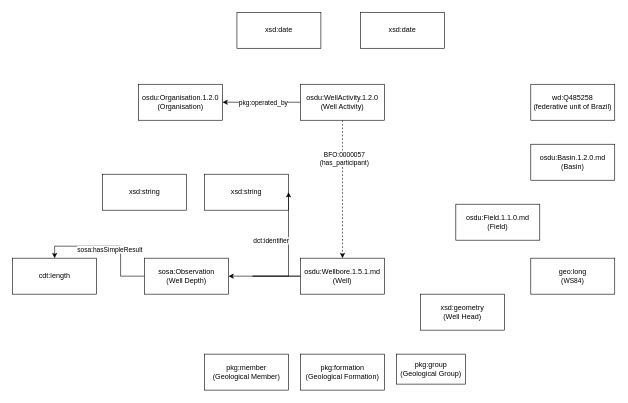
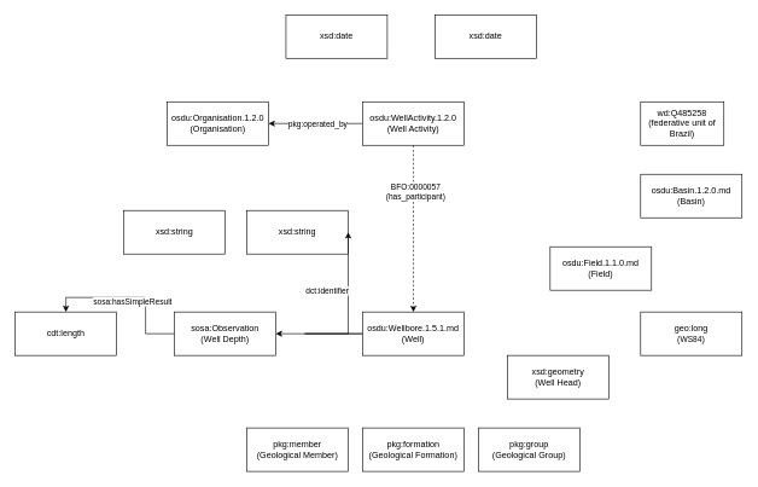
  <mxCell id="0" />
  <mxCell id="1" parent="0" />
  <mxCell id="2" style="edgeStyle=orthogonalEdgeStyle;rounded=0;orthogonalLoop=1;jettySize=auto;html=1;entryX=0.5;entryY=0;entryDx=0;entryDy=0;dashed=1;" edge="1" parent="1" source="6" target="26"><mxGeometry relative="1" as="geometry" /></mxCell>
  <mxCell id="3" value="BFO:0000057&lt;div&gt;(has_participant)&lt;/div&gt;" style="edgeLabel;html=1;align=center;verticalAlign=middle;resizable=0;points=[];" vertex="1" connectable="0" parent="2"><mxGeometry x="-0.027" y="-1" relative="1" as="geometry"><mxPoint x="3" y="-49" as="offset" /></mxGeometry></mxCell>
  <mxCell id="4" style="edgeStyle=orthogonalEdgeStyle;rounded=0;orthogonalLoop=1;jettySize=auto;html=1;entryX=1;entryY=0.5;entryDx=0;entryDy=0;" edge="1" parent="1" source="6" target="8"><mxGeometry relative="1" as="geometry" /></mxCell>
  <mxCell id="5" value="pkg:operated_by" style="edgeLabel;html=1;align=center;verticalAlign=middle;resizable=0;points=[];" vertex="1" connectable="0" parent="4"><mxGeometry x="-0.011" y="4" relative="1" as="geometry"><mxPoint x="1" y="-4" as="offset" /></mxGeometry></mxCell>
  <mxCell id="6" value="&lt;div&gt;osdu:WellActivity.1.2.0&lt;/div&gt;(Well Activity)" style="rounded=0;whiteSpace=wrap;html=1;" parent="1" vertex="1"><mxGeometry x="500" y="140" width="140" height="60" as="geometry" /></mxCell>
- <mxCell id="7" value="&lt;div&gt;wd:Q485258&lt;/div&gt;&lt;div&gt;(federative unit of Brazil)&lt;/div&gt;" style="rounded=0;whiteSpace=wrap;html=1;" parent="1" vertex="1"><mxGeometry x="884" y="140" width="140" height="60" as="geometry" /></mxCell>
+ <mxCell id="7" value="&lt;div&gt;wd:Q485258&lt;/div&gt;&lt;div&gt;(federative unit of Brazil)&lt;/div&gt;" style="rounded=0;whiteSpace=wrap;html=1;" parent="1" vertex="1"><mxGeometry x="884" y="140" width="115" height="60" as="geometry" /></mxCell>
  <mxCell id="8" value="&lt;div&gt;osdu:Organisation.1.2.0&lt;/div&gt;(Organisation)" style="rounded=0;whiteSpace=wrap;html=1;" parent="1" vertex="1"><mxGeometry x="230" y="140" width="140" height="60" as="geometry" /></mxCell>
  <mxCell id="9" value="osdu:Basin.1.2.0.md&lt;div&gt;(Basin)&lt;/div&gt;" style="rounded=0;whiteSpace=wrap;html=1;" parent="1" vertex="1"><mxGeometry x="884" y="240" width="140" height="60" as="geometry" /></mxCell>
  <mxCell id="10" value="osdu:Field.1.1.0.md&lt;div&gt;&lt;span style=&quot;background-color: transparent; color: light-dark(rgb(0, 0, 0), rgb(255, 255, 255));&quot;&gt;(Field)&lt;/span&gt;&lt;/div&gt;" style="rounded=0;whiteSpace=wrap;html=1;" parent="1" vertex="1"><mxGeometry x="759" y="340" width="140" height="60" as="geometry" /></mxCell>
  <mxCell id="11" value="xsd:geometry&lt;div&gt;(Well Head)&lt;/div&gt;" style="rounded=0;whiteSpace=wrap;html=1;" parent="1" vertex="1"><mxGeometry x="700" y="490" width="140" height="60" as="geometry" /></mxCell>
  <mxCell id="12" value="pkg:formation&lt;div&gt;(Geological Formation)&lt;/div&gt;" style="rounded=0;whiteSpace=wrap;html=1;" parent="1" vertex="1"><mxGeometry x="500" y="590" width="140" height="60" as="geometry" /></mxCell>
- <mxCell id="13" value="pkg:group&lt;div&gt;(Geological Group)&lt;/div&gt;" style="rounded=0;whiteSpace=wrap;html=1;" parent="1" vertex="1"><mxGeometry x="660" y="590" width="115" height="50" as="geometry" /></mxCell>
+ <mxCell id="13" value="pkg:group&lt;div&gt;(Geological Group)&lt;/div&gt;" style="rounded=0;whiteSpace=wrap;html=1;" parent="1" vertex="1"><mxGeometry x="660" y="590" width="140" height="60" as="geometry" /></mxCell>
  <mxCell id="14" value="pkg:member&lt;div&gt;(Geological Member)&lt;/div&gt;" style="rounded=0;whiteSpace=wrap;html=1;" parent="1" vertex="1"><mxGeometry x="340" y="590" width="140" height="60" as="geometry" /></mxCell>
  <mxCell id="15" value="geo:long&lt;div&gt;(&lt;span style=&quot;font-size: 11px; text-wrap-mode: nowrap; background-color: rgb(255, 255, 255);&quot;&gt;WS84&lt;/span&gt;)&lt;/div&gt;" style="rounded=0;whiteSpace=wrap;html=1;" parent="1" vertex="1"><mxGeometry x="884" y="430" width="140" height="60" as="geometry" /></mxCell>
  <mxCell id="16" value="xsd:string" style="rounded=0;whiteSpace=wrap;html=1;" parent="1" vertex="1"><mxGeometry x="340" y="290" width="140" height="60" as="geometry" /></mxCell>
  <mxCell id="17" value="xsd:date" style="rounded=0;whiteSpace=wrap;html=1;" parent="1" vertex="1"><mxGeometry x="394" y="20" width="140" height="60" as="geometry" /></mxCell>
  <mxCell id="18" value="xsd:date" style="rounded=0;whiteSpace=wrap;html=1;" parent="1" vertex="1"><mxGeometry x="600" y="20" width="140" height="60" as="geometry" /></mxCell>
  <mxCell id="19" style="edgeStyle=orthogonalEdgeStyle;rounded=0;orthogonalLoop=1;jettySize=auto;html=1;entryX=0.5;entryY=0;entryDx=0;entryDy=0;" edge="1" parent="1" source="21" target="22"><mxGeometry relative="1" as="geometry" /></mxCell>
  <mxCell id="20" value="sosa:hasSimpleResult" style="edgeLabel;html=1;align=center;verticalAlign=middle;resizable=0;points=[];" vertex="1" connectable="0" parent="19"><mxGeometry x="-0.008" y="5" relative="1" as="geometry"><mxPoint as="offset" /></mxGeometry></mxCell>
  <mxCell id="21" value="sosa:Observation&lt;div&gt;(Well Depth)&lt;/div&gt;" style="rounded=0;whiteSpace=wrap;html=1;" parent="1" vertex="1"><mxGeometry x="240" y="430" width="140" height="60" as="geometry" /></mxCell>
  <mxCell id="22" value="cdt:length" style="rounded=0;whiteSpace=wrap;html=1;" parent="1" vertex="1"><mxGeometry x="20" y="430" width="140" height="60" as="geometry" /></mxCell>
  <mxCell id="23" style="edgeStyle=orthogonalEdgeStyle;rounded=0;orthogonalLoop=1;jettySize=auto;html=1;entryX=1;entryY=0.5;entryDx=0;entryDy=0;exitX=0;exitY=0.5;exitDx=0;exitDy=0;" edge="1" parent="1" source="26" target="16"><mxGeometry relative="1" as="geometry"><Array as="points"><mxPoint x="420" y="460" /><mxPoint x="420" y="460" /></Array></mxGeometry></mxCell>
  <mxCell id="24" value="dct:identifier" style="edgeLabel;html=1;align=center;verticalAlign=middle;resizable=0;points=[];" vertex="1" connectable="0" parent="23"><mxGeometry x="0.213" y="-3" relative="1" as="geometry"><mxPoint x="-33" y="-30" as="offset" /></mxGeometry></mxCell>
  <mxCell id="25" style="edgeStyle=orthogonalEdgeStyle;rounded=0;orthogonalLoop=1;jettySize=auto;html=1;entryX=1;entryY=0.5;entryDx=0;entryDy=0;" edge="1" parent="1" source="26" target="21"><mxGeometry relative="1" as="geometry" /></mxCell>
  <mxCell id="26" value="osdu:Wellbore.1.5.1.md&lt;div&gt;(Well)&lt;/div&gt;" style="rounded=0;whiteSpace=wrap;html=1;" vertex="1" parent="1"><mxGeometry x="500" y="430" width="140" height="60" as="geometry" /></mxCell>
  <mxCell id="27" value="xsd:string" style="rounded=0;whiteSpace=wrap;html=1;" vertex="1" parent="1"><mxGeometry x="170" y="290" width="140" height="60" as="geometry" /></mxCell>
